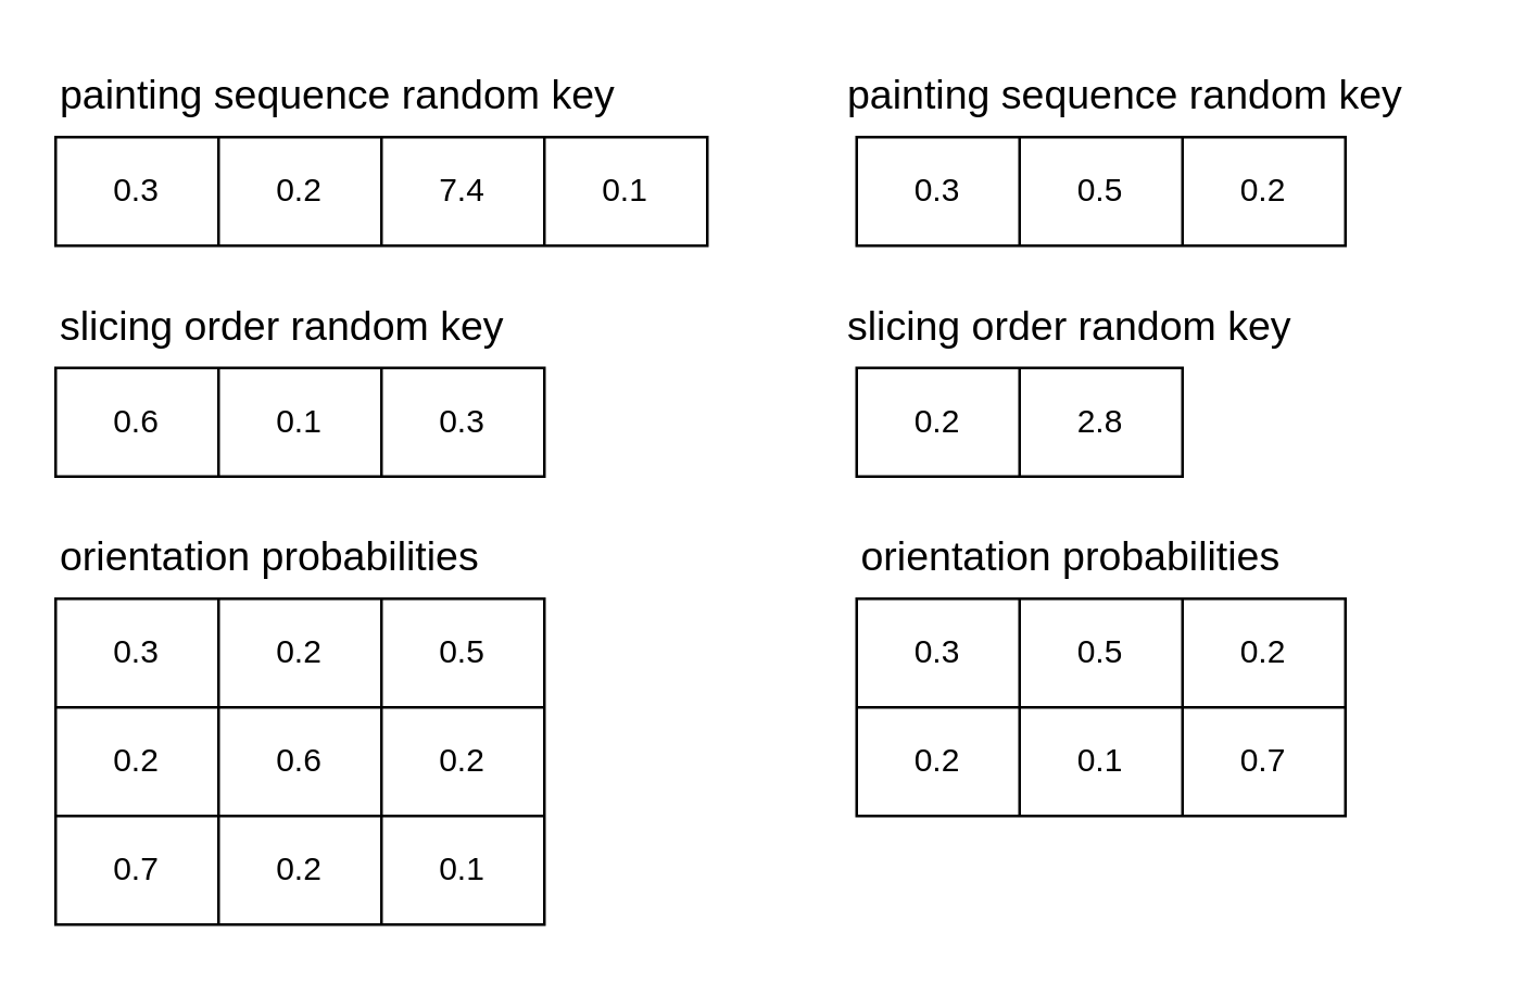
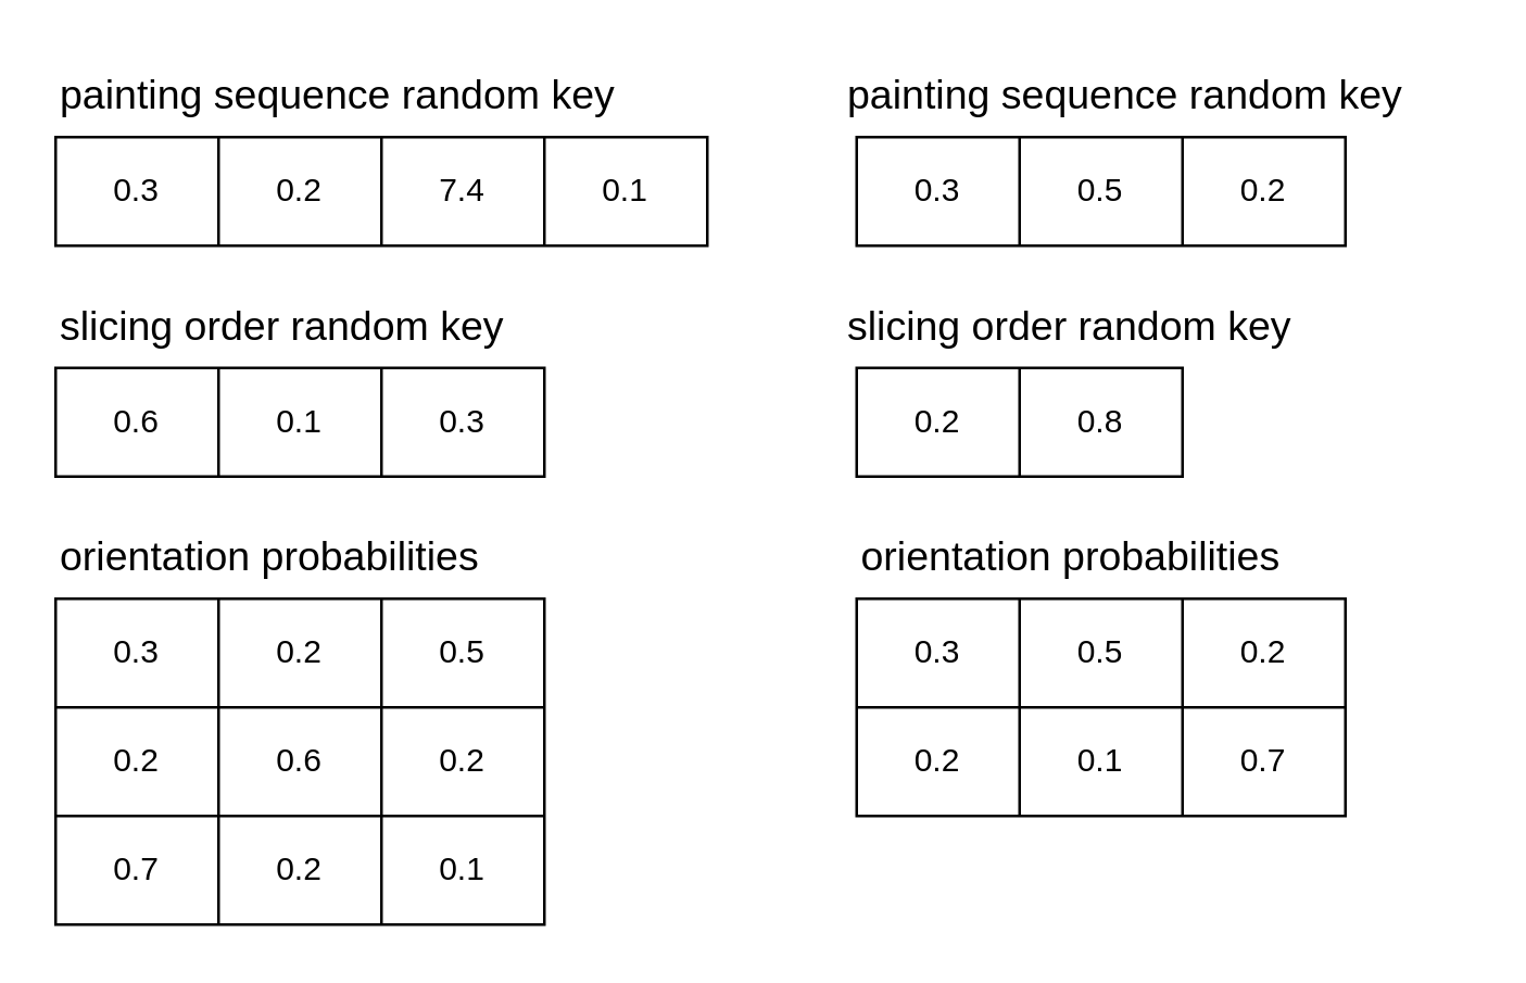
  <mxCell id="0" />
  <mxCell id="1" parent="0" />
  <mxCell id="2" value="" style="shape=table;html=1;whiteSpace=wrap;startSize=0;container=1;collapsible=0;childLayout=tableLayout;" parent="1" vertex="1"><mxGeometry x="20" y="50" width="240" height="40" as="geometry" /></mxCell>
  <mxCell id="3" value="" style="shape=tableRow;horizontal=0;startSize=0;swimlaneHead=0;swimlaneBody=0;top=0;left=0;bottom=0;right=0;collapsible=0;dropTarget=0;fillColor=none;points=[[0,0.5],[1,0.5]];portConstraint=eastwest;" parent="2" vertex="1"><mxGeometry width="240" height="40" as="geometry" /></mxCell>
  <mxCell id="4" value="0.3" style="shape=partialRectangle;html=1;whiteSpace=wrap;connectable=0;fillColor=none;top=0;left=0;bottom=0;right=0;overflow=hidden;" parent="3" vertex="1"><mxGeometry width="60" height="40" as="geometry"><mxRectangle width="60" height="40" as="alternateBounds" /></mxGeometry></mxCell>
  <mxCell id="5" value="0.2" style="shape=partialRectangle;html=1;whiteSpace=wrap;connectable=0;fillColor=none;top=0;left=0;bottom=0;right=0;overflow=hidden;" parent="3" vertex="1"><mxGeometry x="60" width="60" height="40" as="geometry"><mxRectangle width="60" height="40" as="alternateBounds" /></mxGeometry></mxCell>
  <mxCell id="6" value="7.4" style="shape=partialRectangle;html=1;whiteSpace=wrap;connectable=0;fillColor=none;top=0;left=0;bottom=0;right=0;overflow=hidden;" parent="3" vertex="1"><mxGeometry x="120" width="60" height="40" as="geometry"><mxRectangle width="60" height="40" as="alternateBounds" /></mxGeometry></mxCell>
  <mxCell id="7" value="0.1" style="shape=partialRectangle;html=1;whiteSpace=wrap;connectable=0;fillColor=none;top=0;left=0;bottom=0;right=0;overflow=hidden;" parent="3" vertex="1"><mxGeometry x="180" width="60" height="40" as="geometry"><mxRectangle width="60" height="40" as="alternateBounds" /></mxGeometry></mxCell>
  <mxCell id="8" value="" style="shape=table;html=1;whiteSpace=wrap;startSize=0;container=1;collapsible=0;childLayout=tableLayout;" parent="1" vertex="1"><mxGeometry x="20" y="135" width="180" height="40" as="geometry" /></mxCell>
  <mxCell id="9" value="" style="shape=tableRow;horizontal=0;startSize=0;swimlaneHead=0;swimlaneBody=0;top=0;left=0;bottom=0;right=0;collapsible=0;dropTarget=0;fillColor=none;points=[[0,0.5],[1,0.5]];portConstraint=eastwest;" parent="8" vertex="1"><mxGeometry width="180" height="40" as="geometry" /></mxCell>
  <mxCell id="10" value="0.6" style="shape=partialRectangle;html=1;whiteSpace=wrap;connectable=0;fillColor=none;top=0;left=0;bottom=0;right=0;overflow=hidden;" parent="9" vertex="1"><mxGeometry width="60" height="40" as="geometry"><mxRectangle width="60" height="40" as="alternateBounds" /></mxGeometry></mxCell>
  <mxCell id="11" value="0.1" style="shape=partialRectangle;html=1;whiteSpace=wrap;connectable=0;fillColor=none;top=0;left=0;bottom=0;right=0;overflow=hidden;" parent="9" vertex="1"><mxGeometry x="60" width="60" height="40" as="geometry"><mxRectangle width="60" height="40" as="alternateBounds" /></mxGeometry></mxCell>
  <mxCell id="12" value="0.3" style="shape=partialRectangle;html=1;whiteSpace=wrap;connectable=0;fillColor=none;top=0;left=0;bottom=0;right=0;overflow=hidden;" parent="9" vertex="1"><mxGeometry x="120" width="60" height="40" as="geometry"><mxRectangle width="60" height="40" as="alternateBounds" /></mxGeometry></mxCell>
  <mxCell id="13" value="" style="shape=table;html=1;whiteSpace=wrap;startSize=0;container=1;collapsible=0;childLayout=tableLayout;" parent="1" vertex="1"><mxGeometry x="20" y="220" width="180" height="120" as="geometry" /></mxCell>
  <mxCell id="14" value="" style="shape=tableRow;horizontal=0;startSize=0;swimlaneHead=0;swimlaneBody=0;top=0;left=0;bottom=0;right=0;collapsible=0;dropTarget=0;fillColor=none;points=[[0,0.5],[1,0.5]];portConstraint=eastwest;" parent="13" vertex="1"><mxGeometry width="180" height="40" as="geometry" /></mxCell>
  <mxCell id="15" value="0.3" style="shape=partialRectangle;html=1;whiteSpace=wrap;connectable=0;fillColor=none;top=0;left=0;bottom=0;right=0;overflow=hidden;" parent="14" vertex="1"><mxGeometry width="60" height="40" as="geometry"><mxRectangle width="60" height="40" as="alternateBounds" /></mxGeometry></mxCell>
  <mxCell id="16" value="0.2" style="shape=partialRectangle;html=1;whiteSpace=wrap;connectable=0;fillColor=none;top=0;left=0;bottom=0;right=0;overflow=hidden;" parent="14" vertex="1"><mxGeometry x="60" width="60" height="40" as="geometry"><mxRectangle width="60" height="40" as="alternateBounds" /></mxGeometry></mxCell>
  <mxCell id="17" value="0.5" style="shape=partialRectangle;html=1;whiteSpace=wrap;connectable=0;fillColor=none;top=0;left=0;bottom=0;right=0;overflow=hidden;" parent="14" vertex="1"><mxGeometry x="120" width="60" height="40" as="geometry"><mxRectangle width="60" height="40" as="alternateBounds" /></mxGeometry></mxCell>
  <mxCell id="18" style="shape=tableRow;horizontal=0;startSize=0;swimlaneHead=0;swimlaneBody=0;top=0;left=0;bottom=0;right=0;collapsible=0;dropTarget=0;fillColor=none;points=[[0,0.5],[1,0.5]];portConstraint=eastwest;" parent="13" vertex="1"><mxGeometry y="40" width="180" height="40" as="geometry" /></mxCell>
  <mxCell id="19" value="0.2" style="shape=partialRectangle;html=1;whiteSpace=wrap;connectable=0;fillColor=none;top=0;left=0;bottom=0;right=0;overflow=hidden;" parent="18" vertex="1"><mxGeometry width="60" height="40" as="geometry"><mxRectangle width="60" height="40" as="alternateBounds" /></mxGeometry></mxCell>
  <mxCell id="20" value="0.6" style="shape=partialRectangle;html=1;whiteSpace=wrap;connectable=0;fillColor=none;top=0;left=0;bottom=0;right=0;overflow=hidden;" parent="18" vertex="1"><mxGeometry x="60" width="60" height="40" as="geometry"><mxRectangle width="60" height="40" as="alternateBounds" /></mxGeometry></mxCell>
  <mxCell id="21" value="0.2" style="shape=partialRectangle;html=1;whiteSpace=wrap;connectable=0;fillColor=none;top=0;left=0;bottom=0;right=0;overflow=hidden;" parent="18" vertex="1"><mxGeometry x="120" width="60" height="40" as="geometry"><mxRectangle width="60" height="40" as="alternateBounds" /></mxGeometry></mxCell>
  <mxCell id="22" style="shape=tableRow;horizontal=0;startSize=0;swimlaneHead=0;swimlaneBody=0;top=0;left=0;bottom=0;right=0;collapsible=0;dropTarget=0;fillColor=none;points=[[0,0.5],[1,0.5]];portConstraint=eastwest;" parent="13" vertex="1"><mxGeometry y="80" width="180" height="40" as="geometry" /></mxCell>
  <mxCell id="23" value="0.7" style="shape=partialRectangle;html=1;whiteSpace=wrap;connectable=0;fillColor=none;top=0;left=0;bottom=0;right=0;overflow=hidden;" parent="22" vertex="1"><mxGeometry width="60" height="40" as="geometry"><mxRectangle width="60" height="40" as="alternateBounds" /></mxGeometry></mxCell>
  <mxCell id="24" value="0.2" style="shape=partialRectangle;html=1;whiteSpace=wrap;connectable=0;fillColor=none;top=0;left=0;bottom=0;right=0;overflow=hidden;" parent="22" vertex="1"><mxGeometry x="60" width="60" height="40" as="geometry"><mxRectangle width="60" height="40" as="alternateBounds" /></mxGeometry></mxCell>
  <mxCell id="25" value="0.1" style="shape=partialRectangle;html=1;whiteSpace=wrap;connectable=0;fillColor=none;top=0;left=0;bottom=0;right=0;overflow=hidden;" parent="22" vertex="1"><mxGeometry x="120" width="60" height="40" as="geometry"><mxRectangle width="60" height="40" as="alternateBounds" /></mxGeometry></mxCell>
  <mxCell id="26" value="&lt;font style=&quot;font-size: 15px;&quot;&gt;painting sequence random key&lt;br&gt;&lt;/font&gt;" style="text;html=1;align=left;verticalAlign=middle;resizable=0;points=[];autosize=1;strokeColor=none;fillColor=none;fontSize=17;fontFamily=Helvetica;fontColor=default;" parent="1" vertex="1"><mxGeometry x="20" y="20" width="230" height="30" as="geometry" /></mxCell>
  <mxCell id="27" value="&lt;font style=&quot;font-size: 15px;&quot;&gt;slicing order random key&lt;br&gt;&lt;/font&gt;" style="text;html=1;align=left;verticalAlign=middle;resizable=0;points=[];autosize=1;strokeColor=none;fillColor=none;fontSize=17;fontFamily=Helvetica;fontColor=default;" parent="1" vertex="1"><mxGeometry x="20" y="105" width="190" height="30" as="geometry" /></mxCell>
  <mxCell id="28" value="&lt;font style=&quot;font-size: 15px;&quot;&gt;orientation probabilities&lt;br&gt;&lt;/font&gt;" style="text;html=1;align=left;verticalAlign=middle;resizable=0;points=[];autosize=1;strokeColor=none;fillColor=none;fontSize=17;fontFamily=Helvetica;fontColor=default;" parent="1" vertex="1"><mxGeometry x="20" y="190" width="180" height="30" as="geometry" /></mxCell>
  <mxCell id="29" value="" style="shape=table;html=1;whiteSpace=wrap;startSize=0;container=1;collapsible=0;childLayout=tableLayout;" vertex="1" parent="1"><mxGeometry x="315" y="50" width="180" height="40" as="geometry" /></mxCell>
  <mxCell id="30" value="" style="shape=tableRow;horizontal=0;startSize=0;swimlaneHead=0;swimlaneBody=0;top=0;left=0;bottom=0;right=0;collapsible=0;dropTarget=0;fillColor=none;points=[[0,0.5],[1,0.5]];portConstraint=eastwest;" vertex="1" parent="29"><mxGeometry width="180" height="40" as="geometry" /></mxCell>
  <mxCell id="31" value="0.3" style="shape=partialRectangle;html=1;whiteSpace=wrap;connectable=0;fillColor=none;top=0;left=0;bottom=0;right=0;overflow=hidden;" vertex="1" parent="30"><mxGeometry width="60" height="40" as="geometry"><mxRectangle width="60" height="40" as="alternateBounds" /></mxGeometry></mxCell>
  <mxCell id="32" value="0.5" style="shape=partialRectangle;html=1;whiteSpace=wrap;connectable=0;fillColor=none;top=0;left=0;bottom=0;right=0;overflow=hidden;" vertex="1" parent="30"><mxGeometry x="60" width="60" height="40" as="geometry"><mxRectangle width="60" height="40" as="alternateBounds" /></mxGeometry></mxCell>
  <mxCell id="33" value="0.2" style="shape=partialRectangle;html=1;whiteSpace=wrap;connectable=0;fillColor=none;top=0;left=0;bottom=0;right=0;overflow=hidden;" vertex="1" parent="30"><mxGeometry x="120" width="60" height="40" as="geometry"><mxRectangle width="60" height="40" as="alternateBounds" /></mxGeometry></mxCell>
  <mxCell id="34" value="" style="shape=table;html=1;whiteSpace=wrap;startSize=0;container=1;collapsible=0;childLayout=tableLayout;" vertex="1" parent="1"><mxGeometry x="315" y="135" width="120" height="40" as="geometry" /></mxCell>
  <mxCell id="35" value="" style="shape=tableRow;horizontal=0;startSize=0;swimlaneHead=0;swimlaneBody=0;top=0;left=0;bottom=0;right=0;collapsible=0;dropTarget=0;fillColor=none;points=[[0,0.5],[1,0.5]];portConstraint=eastwest;" vertex="1" parent="34"><mxGeometry width="120" height="40" as="geometry" /></mxCell>
  <mxCell id="36" value="0.2" style="shape=partialRectangle;html=1;whiteSpace=wrap;connectable=0;fillColor=none;top=0;left=0;bottom=0;right=0;overflow=hidden;" vertex="1" parent="35"><mxGeometry width="60" height="40" as="geometry"><mxRectangle width="60" height="40" as="alternateBounds" /></mxGeometry></mxCell>
- <mxCell id="37" value="2.8" style="shape=partialRectangle;html=1;whiteSpace=wrap;connectable=0;fillColor=none;top=0;left=0;bottom=0;right=0;overflow=hidden;" vertex="1" parent="35"><mxGeometry x="60" width="60" height="40" as="geometry"><mxRectangle width="60" height="40" as="alternateBounds" /></mxGeometry></mxCell>
+ <mxCell id="37" value="0.8" style="shape=partialRectangle;html=1;whiteSpace=wrap;connectable=0;fillColor=none;top=0;left=0;bottom=0;right=0;overflow=hidden;" vertex="1" parent="35"><mxGeometry x="60" width="60" height="40" as="geometry"><mxRectangle width="60" height="40" as="alternateBounds" /></mxGeometry></mxCell>
  <mxCell id="38" value="" style="shape=table;html=1;whiteSpace=wrap;startSize=0;container=1;collapsible=0;childLayout=tableLayout;" vertex="1" parent="1"><mxGeometry x="315" y="220" width="180" height="80" as="geometry" /></mxCell>
  <mxCell id="39" value="" style="shape=tableRow;horizontal=0;startSize=0;swimlaneHead=0;swimlaneBody=0;top=0;left=0;bottom=0;right=0;collapsible=0;dropTarget=0;fillColor=none;points=[[0,0.5],[1,0.5]];portConstraint=eastwest;" vertex="1" parent="38"><mxGeometry width="180" height="40" as="geometry" /></mxCell>
  <mxCell id="40" value="0.3" style="shape=partialRectangle;html=1;whiteSpace=wrap;connectable=0;fillColor=none;top=0;left=0;bottom=0;right=0;overflow=hidden;" vertex="1" parent="39"><mxGeometry width="60" height="40" as="geometry"><mxRectangle width="60" height="40" as="alternateBounds" /></mxGeometry></mxCell>
  <mxCell id="41" value="0.5" style="shape=partialRectangle;html=1;whiteSpace=wrap;connectable=0;fillColor=none;top=0;left=0;bottom=0;right=0;overflow=hidden;" vertex="1" parent="39"><mxGeometry x="60" width="60" height="40" as="geometry"><mxRectangle width="60" height="40" as="alternateBounds" /></mxGeometry></mxCell>
  <mxCell id="42" value="0.2" style="shape=partialRectangle;html=1;whiteSpace=wrap;connectable=0;fillColor=none;top=0;left=0;bottom=0;right=0;overflow=hidden;" vertex="1" parent="39"><mxGeometry x="120" width="60" height="40" as="geometry"><mxRectangle width="60" height="40" as="alternateBounds" /></mxGeometry></mxCell>
  <mxCell id="43" style="shape=tableRow;horizontal=0;startSize=0;swimlaneHead=0;swimlaneBody=0;top=0;left=0;bottom=0;right=0;collapsible=0;dropTarget=0;fillColor=none;points=[[0,0.5],[1,0.5]];portConstraint=eastwest;" vertex="1" parent="38"><mxGeometry y="40" width="180" height="40" as="geometry" /></mxCell>
  <mxCell id="44" value="0.2" style="shape=partialRectangle;html=1;whiteSpace=wrap;connectable=0;fillColor=none;top=0;left=0;bottom=0;right=0;overflow=hidden;" vertex="1" parent="43"><mxGeometry width="60" height="40" as="geometry"><mxRectangle width="60" height="40" as="alternateBounds" /></mxGeometry></mxCell>
  <mxCell id="45" value="0.1" style="shape=partialRectangle;html=1;whiteSpace=wrap;connectable=0;fillColor=none;top=0;left=0;bottom=0;right=0;overflow=hidden;" vertex="1" parent="43"><mxGeometry x="60" width="60" height="40" as="geometry"><mxRectangle width="60" height="40" as="alternateBounds" /></mxGeometry></mxCell>
  <mxCell id="46" value="0.7" style="shape=partialRectangle;html=1;whiteSpace=wrap;connectable=0;fillColor=none;top=0;left=0;bottom=0;right=0;overflow=hidden;" vertex="1" parent="43"><mxGeometry x="120" width="60" height="40" as="geometry"><mxRectangle width="60" height="40" as="alternateBounds" /></mxGeometry></mxCell>
  <mxCell id="47" value="&lt;font style=&quot;font-size: 15px;&quot;&gt;painting sequence random key&lt;br&gt;&lt;/font&gt;" style="text;html=1;align=left;verticalAlign=middle;resizable=0;points=[];autosize=1;strokeColor=none;fillColor=none;fontSize=17;fontFamily=Helvetica;fontColor=default;" vertex="1" parent="1"><mxGeometry x="310" y="20" width="230" height="30" as="geometry" /></mxCell>
  <mxCell id="48" value="&lt;font style=&quot;font-size: 15px;&quot;&gt;slicing order random key&lt;br&gt;&lt;/font&gt;" style="text;html=1;align=left;verticalAlign=middle;resizable=0;points=[];autosize=1;strokeColor=none;fillColor=none;fontSize=17;fontFamily=Helvetica;fontColor=default;" vertex="1" parent="1"><mxGeometry x="310" y="105" width="190" height="30" as="geometry" /></mxCell>
  <mxCell id="49" value="&lt;font style=&quot;font-size: 15px;&quot;&gt;orientation probabilities&lt;br&gt;&lt;/font&gt;" style="text;html=1;align=left;verticalAlign=middle;resizable=0;points=[];autosize=1;strokeColor=none;fillColor=none;fontSize=17;fontFamily=Helvetica;fontColor=default;" vertex="1" parent="1"><mxGeometry x="315" y="190" width="180" height="30" as="geometry" /></mxCell>
